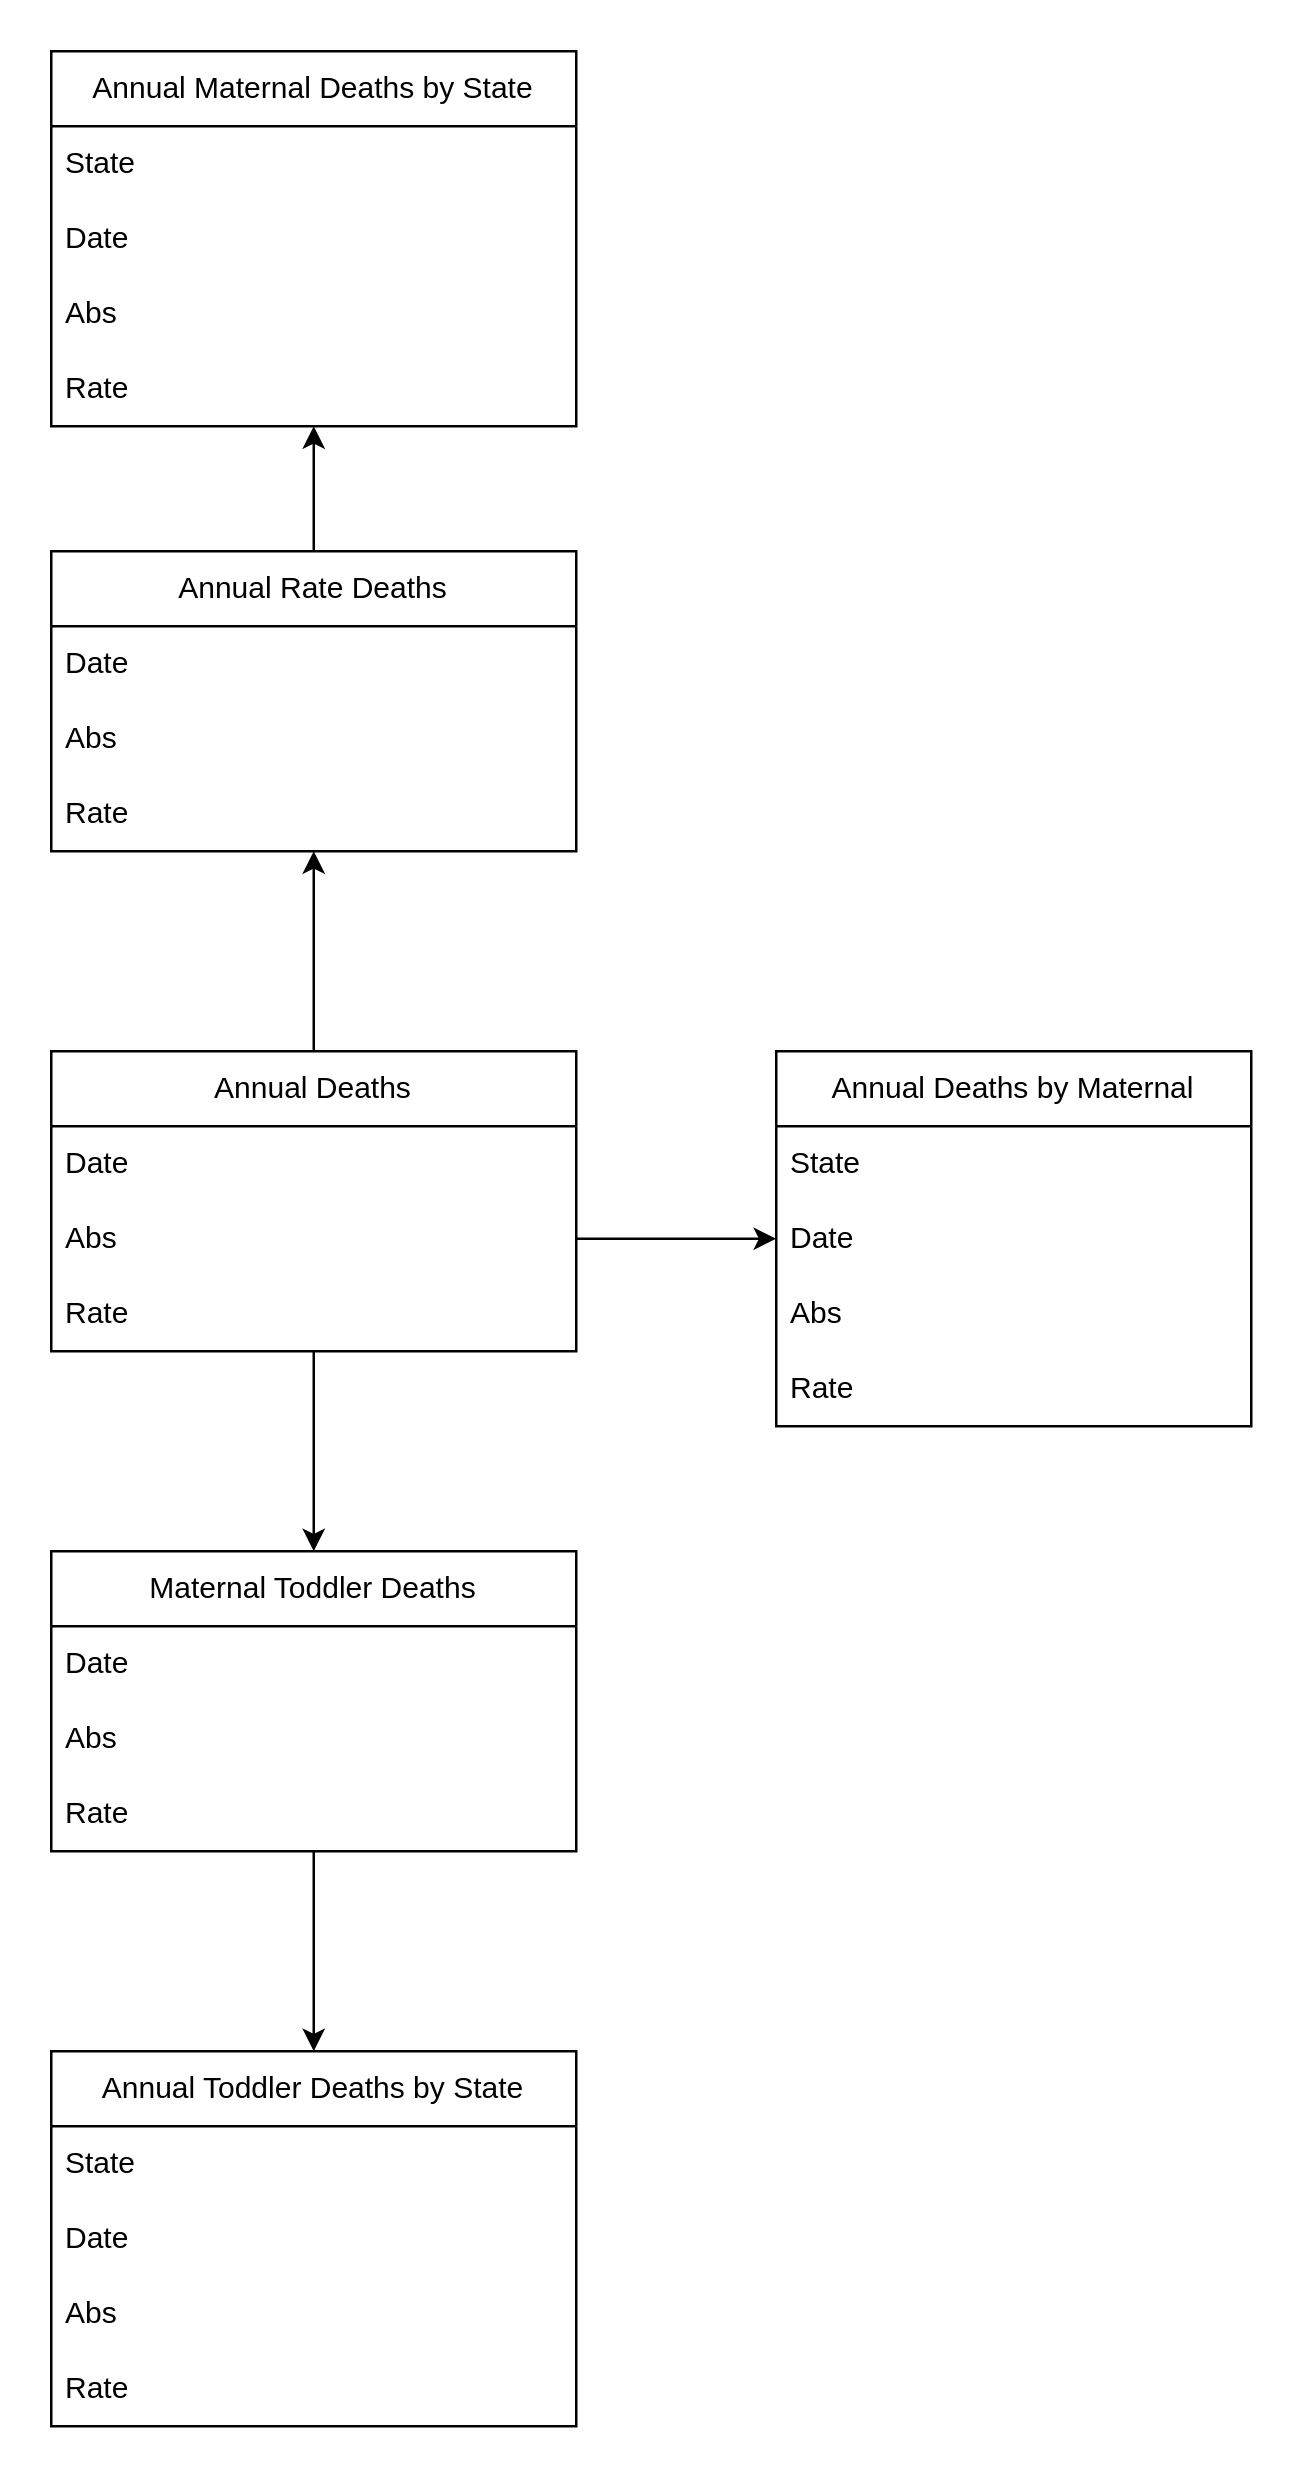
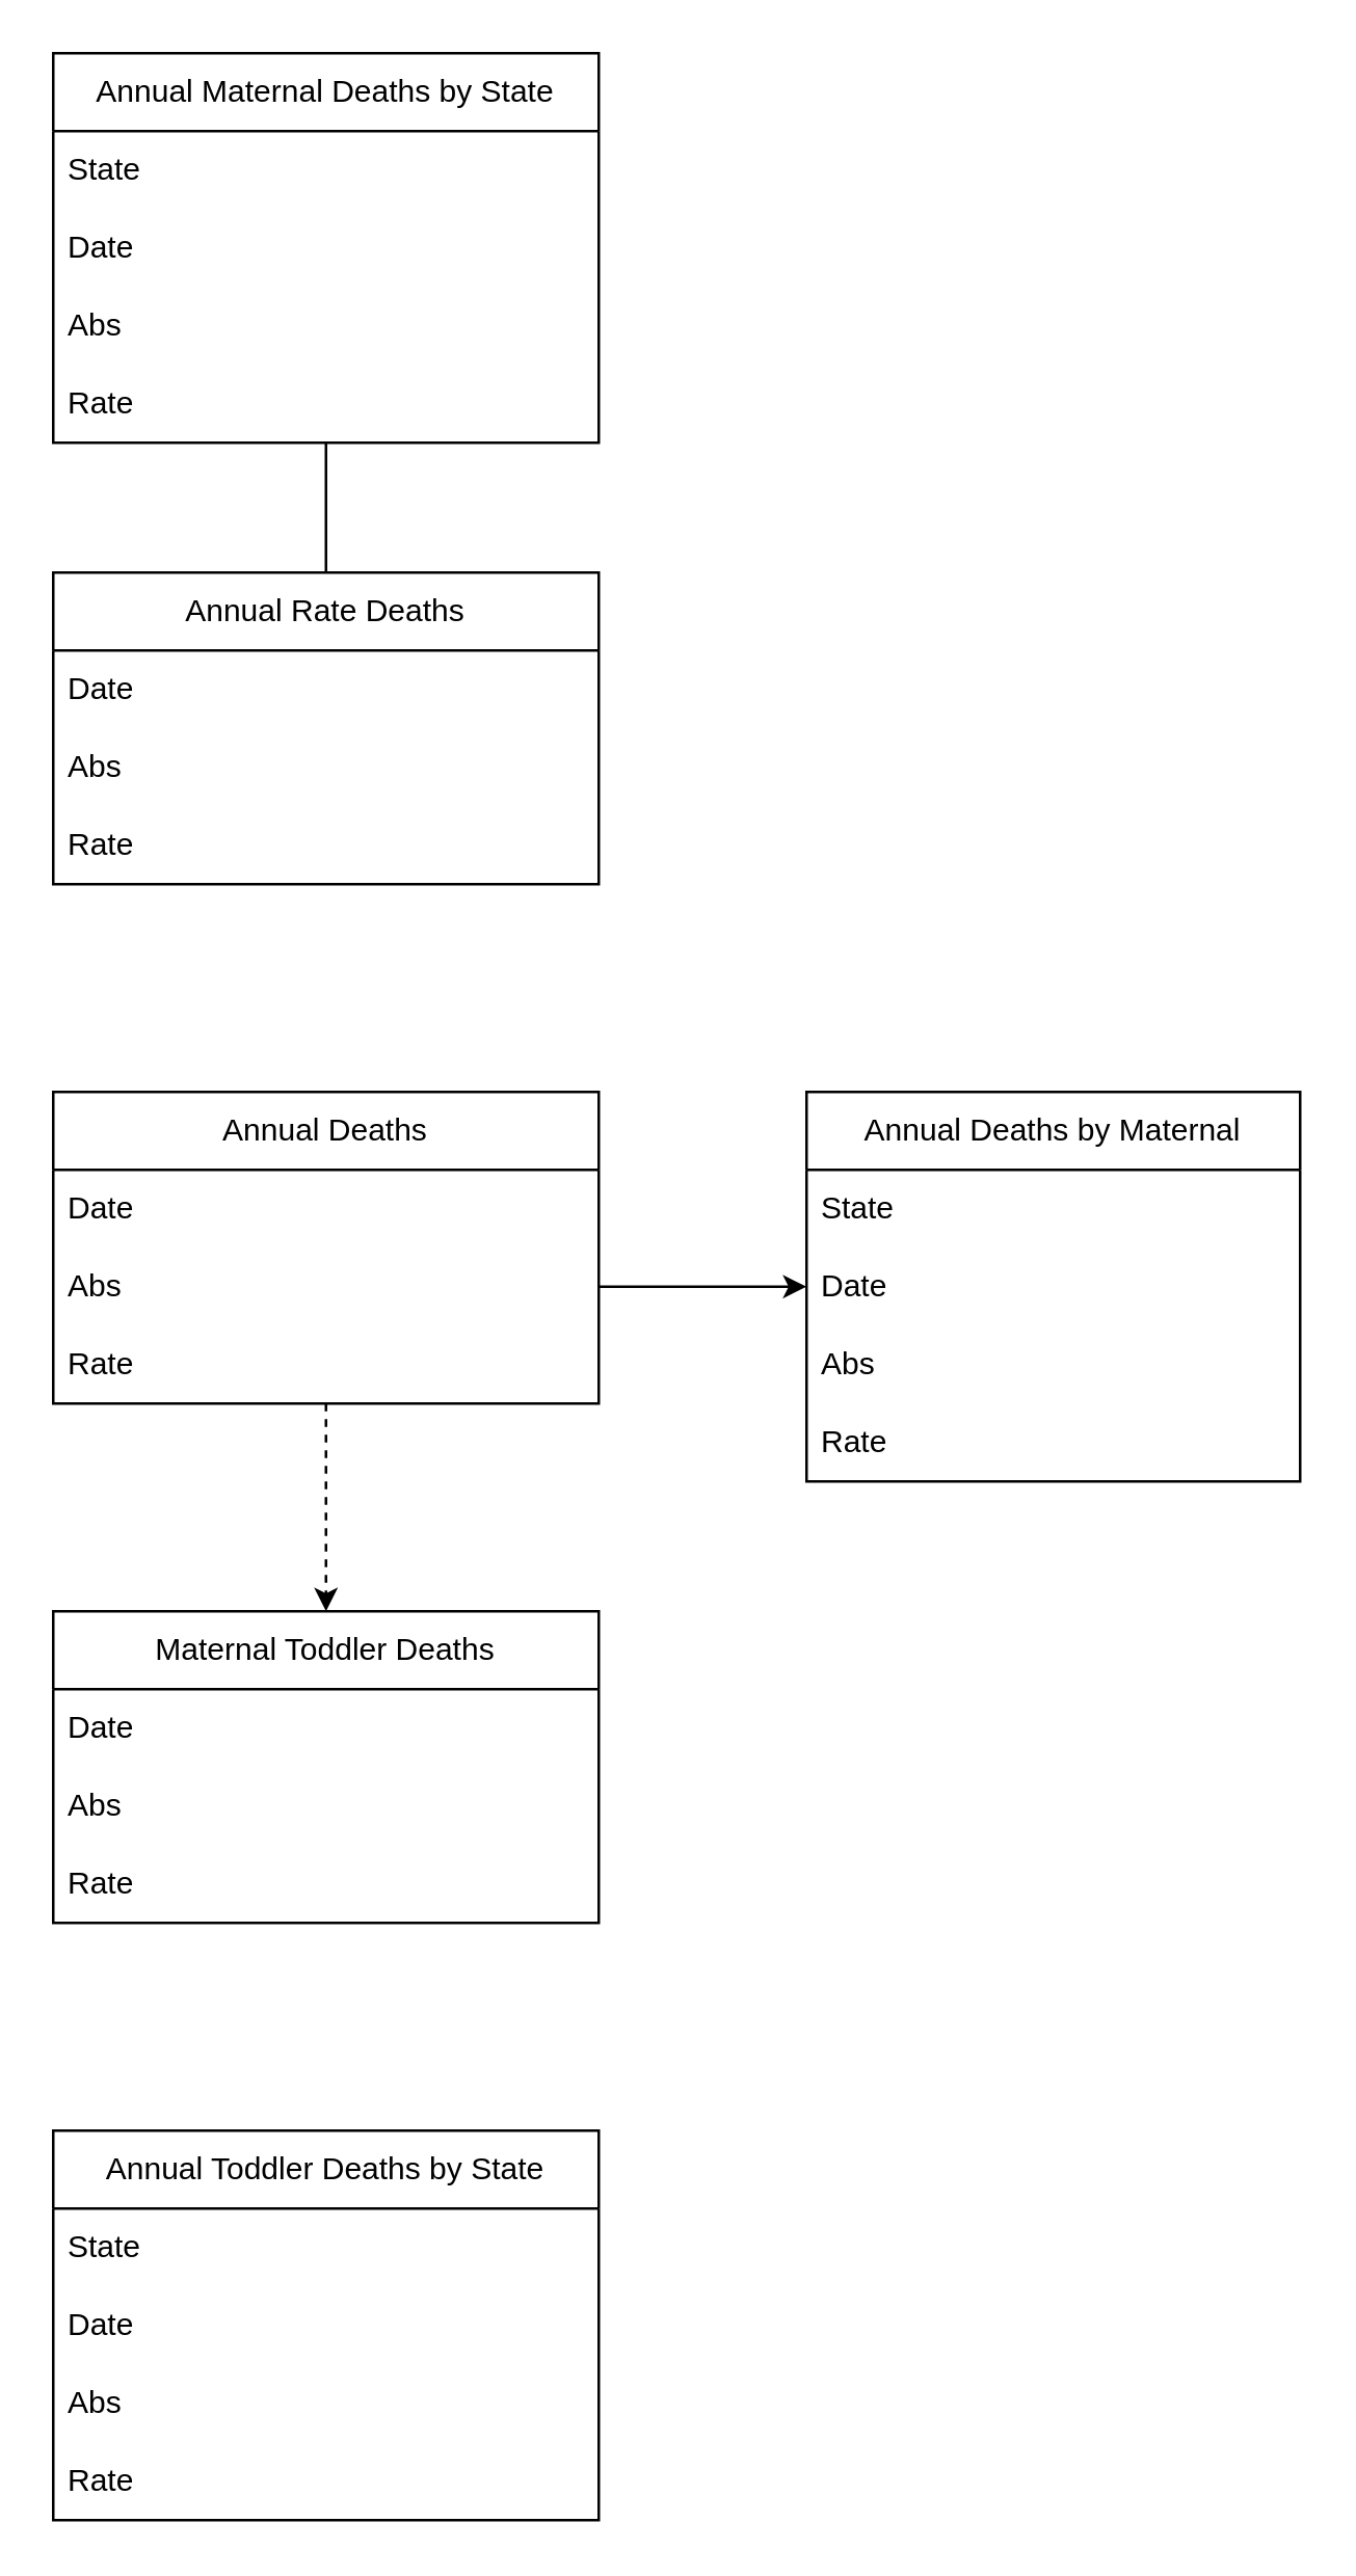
  <mxCell id="0" />
  <mxCell id="1" parent="0" />
- <mxCell id="2" value="" style="edgeStyle=orthogonalEdgeStyle;rounded=0;orthogonalLoop=1;jettySize=auto;html=1;" edge="1" parent="1" source="4" target="15"><mxGeometry relative="1" as="geometry" /></mxCell>
- <mxCell id="3" value="" style="edgeStyle=orthogonalEdgeStyle;rounded=0;orthogonalLoop=1;jettySize=auto;html=1;" edge="1" parent="1" source="4" target="20"><mxGeometry relative="1" as="geometry" /></mxCell>
+ <mxCell id="3" value="" style="edgeStyle=orthogonalEdgeStyle;rounded=0;orthogonalLoop=1;jettySize=auto;html=1;dashed=1;" edge="1" parent="1" source="4" target="20"><mxGeometry relative="1" as="geometry" /></mxCell>
  <mxCell id="4" value="Annual Deaths" style="swimlane;fontStyle=0;childLayout=stackLayout;horizontal=1;startSize=30;horizontalStack=0;resizeParent=1;resizeParentMax=0;resizeLast=0;collapsible=1;marginBottom=0;whiteSpace=wrap;html=1;" vertex="1" parent="1"><mxGeometry x="20" y="420" width="210" height="120" as="geometry" /></mxCell>
  <mxCell id="5" value="Date" style="text;strokeColor=none;fillColor=none;align=left;verticalAlign=middle;spacingLeft=4;spacingRight=4;overflow=hidden;points=[[0,0.5],[1,0.5]];portConstraint=eastwest;rotatable=0;whiteSpace=wrap;html=1;" vertex="1" parent="4"><mxGeometry y="30" width="210" height="30" as="geometry" /></mxCell>
  <mxCell id="6" value="Abs" style="text;strokeColor=none;fillColor=none;align=left;verticalAlign=middle;spacingLeft=4;spacingRight=4;overflow=hidden;points=[[0,0.5],[1,0.5]];portConstraint=eastwest;rotatable=0;whiteSpace=wrap;html=1;" vertex="1" parent="4"><mxGeometry y="60" width="210" height="30" as="geometry" /></mxCell>
  <mxCell id="7" value="Rate" style="text;strokeColor=none;fillColor=none;align=left;verticalAlign=middle;spacingLeft=4;spacingRight=4;overflow=hidden;points=[[0,0.5],[1,0.5]];portConstraint=eastwest;rotatable=0;whiteSpace=wrap;html=1;" vertex="1" parent="4"><mxGeometry y="90" width="210" height="30" as="geometry" /></mxCell>
  <mxCell id="8" value="" style="endArrow=classic;html=1;rounded=0;exitX=1;exitY=0.5;exitDx=0;exitDy=0;entryX=0;entryY=0.5;entryDx=0;entryDy=0;" edge="1" parent="1" source="6" target="11"><mxGeometry width="50" height="50" relative="1" as="geometry"><mxPoint x="260" y="520" as="sourcePoint" /><mxPoint x="270" y="495" as="targetPoint" /></mxGeometry></mxCell>
  <mxCell id="9" value="Annual Deaths by Maternal" style="swimlane;fontStyle=0;childLayout=stackLayout;horizontal=1;startSize=30;horizontalStack=0;resizeParent=1;resizeParentMax=0;resizeLast=0;collapsible=1;marginBottom=0;whiteSpace=wrap;html=1;" vertex="1" parent="1"><mxGeometry x="310" y="420" width="190" height="150" as="geometry" /></mxCell>
  <mxCell id="10" value="State" style="text;strokeColor=none;fillColor=none;align=left;verticalAlign=middle;spacingLeft=4;spacingRight=4;overflow=hidden;points=[[0,0.5],[1,0.5]];portConstraint=eastwest;rotatable=0;whiteSpace=wrap;html=1;" vertex="1" parent="9"><mxGeometry y="30" width="190" height="30" as="geometry" /></mxCell>
  <mxCell id="11" value="Date" style="text;strokeColor=none;fillColor=none;align=left;verticalAlign=middle;spacingLeft=4;spacingRight=4;overflow=hidden;points=[[0,0.5],[1,0.5]];portConstraint=eastwest;rotatable=0;whiteSpace=wrap;html=1;" vertex="1" parent="9"><mxGeometry y="60" width="190" height="30" as="geometry" /></mxCell>
  <mxCell id="12" value="Abs" style="text;strokeColor=none;fillColor=none;align=left;verticalAlign=middle;spacingLeft=4;spacingRight=4;overflow=hidden;points=[[0,0.5],[1,0.5]];portConstraint=eastwest;rotatable=0;whiteSpace=wrap;html=1;" vertex="1" parent="9"><mxGeometry y="90" width="190" height="30" as="geometry" /></mxCell>
  <mxCell id="13" value="Rate" style="text;strokeColor=none;fillColor=none;align=left;verticalAlign=middle;spacingLeft=4;spacingRight=4;overflow=hidden;points=[[0,0.5],[1,0.5]];portConstraint=eastwest;rotatable=0;whiteSpace=wrap;html=1;" vertex="1" parent="9"><mxGeometry y="120" width="190" height="30" as="geometry" /></mxCell>
- <mxCell id="14" value="" style="edgeStyle=orthogonalEdgeStyle;rounded=0;orthogonalLoop=1;jettySize=auto;html=1;" edge="1" parent="1" source="15" target="29"><mxGeometry relative="1" as="geometry" /></mxCell>
+ <mxCell id="14" value="" style="edgeStyle=orthogonalEdgeStyle;rounded=0;orthogonalLoop=1;jettySize=auto;html=1;endArrow=none;" edge="1" parent="1" source="15" target="29"><mxGeometry relative="1" as="geometry" /></mxCell>
  <mxCell id="15" value="Annual Rate Deaths" style="swimlane;fontStyle=0;childLayout=stackLayout;horizontal=1;startSize=30;horizontalStack=0;resizeParent=1;resizeParentMax=0;resizeLast=0;collapsible=1;marginBottom=0;whiteSpace=wrap;html=1;" vertex="1" parent="1"><mxGeometry x="20" y="220" width="210" height="120" as="geometry" /></mxCell>
  <mxCell id="16" value="Date" style="text;strokeColor=none;fillColor=none;align=left;verticalAlign=middle;spacingLeft=4;spacingRight=4;overflow=hidden;points=[[0,0.5],[1,0.5]];portConstraint=eastwest;rotatable=0;whiteSpace=wrap;html=1;" vertex="1" parent="15"><mxGeometry y="30" width="210" height="30" as="geometry" /></mxCell>
  <mxCell id="17" value="Abs" style="text;strokeColor=none;fillColor=none;align=left;verticalAlign=middle;spacingLeft=4;spacingRight=4;overflow=hidden;points=[[0,0.5],[1,0.5]];portConstraint=eastwest;rotatable=0;whiteSpace=wrap;html=1;" vertex="1" parent="15"><mxGeometry y="60" width="210" height="30" as="geometry" /></mxCell>
  <mxCell id="18" value="Rate" style="text;strokeColor=none;fillColor=none;align=left;verticalAlign=middle;spacingLeft=4;spacingRight=4;overflow=hidden;points=[[0,0.5],[1,0.5]];portConstraint=eastwest;rotatable=0;whiteSpace=wrap;html=1;" vertex="1" parent="15"><mxGeometry y="90" width="210" height="30" as="geometry" /></mxCell>
- <mxCell id="19" value="" style="edgeStyle=orthogonalEdgeStyle;rounded=0;orthogonalLoop=1;jettySize=auto;html=1;" edge="1" parent="1" source="20" target="24"><mxGeometry relative="1" as="geometry" /></mxCell>
  <mxCell id="20" value="Maternal Toddler Deaths" style="swimlane;fontStyle=0;childLayout=stackLayout;horizontal=1;startSize=30;horizontalStack=0;resizeParent=1;resizeParentMax=0;resizeLast=0;collapsible=1;marginBottom=0;whiteSpace=wrap;html=1;" vertex="1" parent="1"><mxGeometry x="20" y="620" width="210" height="120" as="geometry" /></mxCell>
  <mxCell id="21" value="Date" style="text;strokeColor=none;fillColor=none;align=left;verticalAlign=middle;spacingLeft=4;spacingRight=4;overflow=hidden;points=[[0,0.5],[1,0.5]];portConstraint=eastwest;rotatable=0;whiteSpace=wrap;html=1;" vertex="1" parent="20"><mxGeometry y="30" width="210" height="30" as="geometry" /></mxCell>
  <mxCell id="22" value="Abs" style="text;strokeColor=none;fillColor=none;align=left;verticalAlign=middle;spacingLeft=4;spacingRight=4;overflow=hidden;points=[[0,0.5],[1,0.5]];portConstraint=eastwest;rotatable=0;whiteSpace=wrap;html=1;" vertex="1" parent="20"><mxGeometry y="60" width="210" height="30" as="geometry" /></mxCell>
  <mxCell id="23" value="Rate" style="text;strokeColor=none;fillColor=none;align=left;verticalAlign=middle;spacingLeft=4;spacingRight=4;overflow=hidden;points=[[0,0.5],[1,0.5]];portConstraint=eastwest;rotatable=0;whiteSpace=wrap;html=1;" vertex="1" parent="20"><mxGeometry y="90" width="210" height="30" as="geometry" /></mxCell>
  <mxCell id="24" value="Annual Toddler Deaths by State" style="swimlane;fontStyle=0;childLayout=stackLayout;horizontal=1;startSize=30;horizontalStack=0;resizeParent=1;resizeParentMax=0;resizeLast=0;collapsible=1;marginBottom=0;whiteSpace=wrap;html=1;" vertex="1" parent="1"><mxGeometry x="20" y="820" width="210" height="150" as="geometry" /></mxCell>
  <mxCell id="25" value="State" style="text;strokeColor=none;fillColor=none;align=left;verticalAlign=middle;spacingLeft=4;spacingRight=4;overflow=hidden;points=[[0,0.5],[1,0.5]];portConstraint=eastwest;rotatable=0;whiteSpace=wrap;html=1;" vertex="1" parent="24"><mxGeometry y="30" width="210" height="30" as="geometry" /></mxCell>
  <mxCell id="26" value="Date" style="text;strokeColor=none;fillColor=none;align=left;verticalAlign=middle;spacingLeft=4;spacingRight=4;overflow=hidden;points=[[0,0.5],[1,0.5]];portConstraint=eastwest;rotatable=0;whiteSpace=wrap;html=1;" vertex="1" parent="24"><mxGeometry y="60" width="210" height="30" as="geometry" /></mxCell>
  <mxCell id="27" value="Abs" style="text;strokeColor=none;fillColor=none;align=left;verticalAlign=middle;spacingLeft=4;spacingRight=4;overflow=hidden;points=[[0,0.5],[1,0.5]];portConstraint=eastwest;rotatable=0;whiteSpace=wrap;html=1;" vertex="1" parent="24"><mxGeometry y="90" width="210" height="30" as="geometry" /></mxCell>
  <mxCell id="28" value="Rate" style="text;strokeColor=none;fillColor=none;align=left;verticalAlign=middle;spacingLeft=4;spacingRight=4;overflow=hidden;points=[[0,0.5],[1,0.5]];portConstraint=eastwest;rotatable=0;whiteSpace=wrap;html=1;" vertex="1" parent="24"><mxGeometry y="120" width="210" height="30" as="geometry" /></mxCell>
  <mxCell id="29" value="Annual Maternal Deaths by State" style="swimlane;fontStyle=0;childLayout=stackLayout;horizontal=1;startSize=30;horizontalStack=0;resizeParent=1;resizeParentMax=0;resizeLast=0;collapsible=1;marginBottom=0;whiteSpace=wrap;html=1;" vertex="1" parent="1"><mxGeometry x="20" y="20" width="210" height="150" as="geometry" /></mxCell>
  <mxCell id="30" value="State" style="text;strokeColor=none;fillColor=none;align=left;verticalAlign=middle;spacingLeft=4;spacingRight=4;overflow=hidden;points=[[0,0.5],[1,0.5]];portConstraint=eastwest;rotatable=0;whiteSpace=wrap;html=1;" vertex="1" parent="29"><mxGeometry y="30" width="210" height="30" as="geometry" /></mxCell>
  <mxCell id="31" value="Date" style="text;strokeColor=none;fillColor=none;align=left;verticalAlign=middle;spacingLeft=4;spacingRight=4;overflow=hidden;points=[[0,0.5],[1,0.5]];portConstraint=eastwest;rotatable=0;whiteSpace=wrap;html=1;" vertex="1" parent="29"><mxGeometry y="60" width="210" height="30" as="geometry" /></mxCell>
  <mxCell id="32" value="Abs" style="text;strokeColor=none;fillColor=none;align=left;verticalAlign=middle;spacingLeft=4;spacingRight=4;overflow=hidden;points=[[0,0.5],[1,0.5]];portConstraint=eastwest;rotatable=0;whiteSpace=wrap;html=1;" vertex="1" parent="29"><mxGeometry y="90" width="210" height="30" as="geometry" /></mxCell>
  <mxCell id="33" value="Rate" style="text;strokeColor=none;fillColor=none;align=left;verticalAlign=middle;spacingLeft=4;spacingRight=4;overflow=hidden;points=[[0,0.5],[1,0.5]];portConstraint=eastwest;rotatable=0;whiteSpace=wrap;html=1;" vertex="1" parent="29"><mxGeometry y="120" width="210" height="30" as="geometry" /></mxCell>
